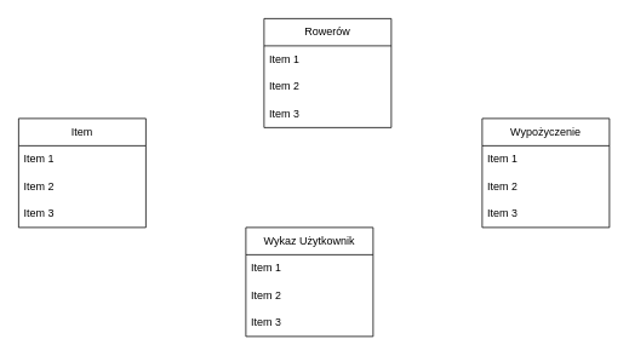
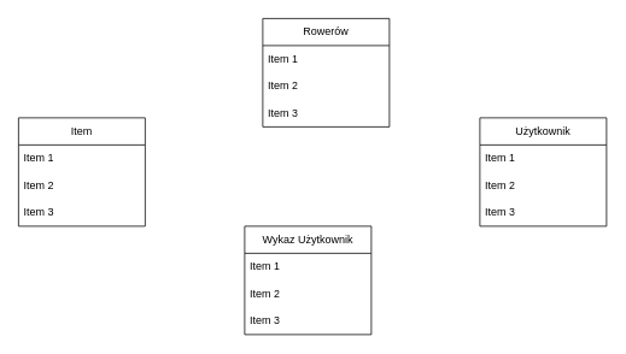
  <mxCell id="0" />
  <mxCell id="1" parent="0" />
  <mxCell id="2" value="Rowerów" style="swimlane;fontStyle=0;childLayout=stackLayout;horizontal=1;startSize=30;horizontalStack=0;resizeParent=1;resizeParentMax=0;resizeLast=0;collapsible=1;marginBottom=0;whiteSpace=wrap;html=1;" vertex="1" parent="1"><mxGeometry x="290" y="20" width="140" height="120" as="geometry" /></mxCell>
  <mxCell id="3" value="Item 1" style="text;strokeColor=none;fillColor=none;align=left;verticalAlign=middle;spacingLeft=4;spacingRight=4;overflow=hidden;points=[[0,0.5],[1,0.5]];portConstraint=eastwest;rotatable=0;whiteSpace=wrap;html=1;" vertex="1" parent="2"><mxGeometry y="30" width="140" height="30" as="geometry" /></mxCell>
  <mxCell id="4" value="Item 2" style="text;strokeColor=none;fillColor=none;align=left;verticalAlign=middle;spacingLeft=4;spacingRight=4;overflow=hidden;points=[[0,0.5],[1,0.5]];portConstraint=eastwest;rotatable=0;whiteSpace=wrap;html=1;" vertex="1" parent="2"><mxGeometry y="60" width="140" height="30" as="geometry" /></mxCell>
  <mxCell id="5" value="Item 3" style="text;strokeColor=none;fillColor=none;align=left;verticalAlign=middle;spacingLeft=4;spacingRight=4;overflow=hidden;points=[[0,0.5],[1,0.5]];portConstraint=eastwest;rotatable=0;whiteSpace=wrap;html=1;" vertex="1" parent="2"><mxGeometry y="90" width="140" height="30" as="geometry" /></mxCell>
  <mxCell id="6" value="Item" style="swimlane;fontStyle=0;childLayout=stackLayout;horizontal=1;startSize=30;horizontalStack=0;resizeParent=1;resizeParentMax=0;resizeLast=0;collapsible=1;marginBottom=0;whiteSpace=wrap;html=1;" vertex="1" parent="1"><mxGeometry x="20" y="130" width="140" height="120" as="geometry" /></mxCell>
  <mxCell id="7" value="Item 1" style="text;strokeColor=none;fillColor=none;align=left;verticalAlign=middle;spacingLeft=4;spacingRight=4;overflow=hidden;points=[[0,0.5],[1,0.5]];portConstraint=eastwest;rotatable=0;whiteSpace=wrap;html=1;" vertex="1" parent="6"><mxGeometry y="30" width="140" height="30" as="geometry" /></mxCell>
  <mxCell id="8" value="Item 2" style="text;strokeColor=none;fillColor=none;align=left;verticalAlign=middle;spacingLeft=4;spacingRight=4;overflow=hidden;points=[[0,0.5],[1,0.5]];portConstraint=eastwest;rotatable=0;whiteSpace=wrap;html=1;" vertex="1" parent="6"><mxGeometry y="60" width="140" height="30" as="geometry" /></mxCell>
  <mxCell id="9" value="Item 3" style="text;strokeColor=none;fillColor=none;align=left;verticalAlign=middle;spacingLeft=4;spacingRight=4;overflow=hidden;points=[[0,0.5],[1,0.5]];portConstraint=eastwest;rotatable=0;whiteSpace=wrap;html=1;" vertex="1" parent="6"><mxGeometry y="90" width="140" height="30" as="geometry" /></mxCell>
- <mxCell id="10" value="Wypożyczenie" style="swimlane;fontStyle=0;childLayout=stackLayout;horizontal=1;startSize=30;horizontalStack=0;resizeParent=1;resizeParentMax=0;resizeLast=0;collapsible=1;marginBottom=0;whiteSpace=wrap;html=1;" vertex="1" parent="1"><mxGeometry x="530" y="130" width="140" height="120" as="geometry" /></mxCell>
+ <mxCell id="10" value="Użytkownik" style="swimlane;fontStyle=0;childLayout=stackLayout;horizontal=1;startSize=30;horizontalStack=0;resizeParent=1;resizeParentMax=0;resizeLast=0;collapsible=1;marginBottom=0;whiteSpace=wrap;html=1;" vertex="1" parent="1"><mxGeometry x="530" y="130" width="140" height="120" as="geometry" /></mxCell>
  <mxCell id="11" value="Item 1" style="text;strokeColor=none;fillColor=none;align=left;verticalAlign=middle;spacingLeft=4;spacingRight=4;overflow=hidden;points=[[0,0.5],[1,0.5]];portConstraint=eastwest;rotatable=0;whiteSpace=wrap;html=1;" vertex="1" parent="10"><mxGeometry y="30" width="140" height="30" as="geometry" /></mxCell>
  <mxCell id="12" value="Item 2" style="text;strokeColor=none;fillColor=none;align=left;verticalAlign=middle;spacingLeft=4;spacingRight=4;overflow=hidden;points=[[0,0.5],[1,0.5]];portConstraint=eastwest;rotatable=0;whiteSpace=wrap;html=1;" vertex="1" parent="10"><mxGeometry y="60" width="140" height="30" as="geometry" /></mxCell>
  <mxCell id="13" value="Item 3" style="text;strokeColor=none;fillColor=none;align=left;verticalAlign=middle;spacingLeft=4;spacingRight=4;overflow=hidden;points=[[0,0.5],[1,0.5]];portConstraint=eastwest;rotatable=0;whiteSpace=wrap;html=1;" vertex="1" parent="10"><mxGeometry y="90" width="140" height="30" as="geometry" /></mxCell>
  <mxCell id="14" value="Wykaz Użytkownik" style="swimlane;fontStyle=0;childLayout=stackLayout;horizontal=1;startSize=30;horizontalStack=0;resizeParent=1;resizeParentMax=0;resizeLast=0;collapsible=1;marginBottom=0;whiteSpace=wrap;html=1;" vertex="1" parent="1"><mxGeometry x="270" y="250" width="140" height="120" as="geometry" /></mxCell>
  <mxCell id="15" value="Item 1" style="text;strokeColor=none;fillColor=none;align=left;verticalAlign=middle;spacingLeft=4;spacingRight=4;overflow=hidden;points=[[0,0.5],[1,0.5]];portConstraint=eastwest;rotatable=0;whiteSpace=wrap;html=1;" vertex="1" parent="14"><mxGeometry y="30" width="140" height="30" as="geometry" /></mxCell>
  <mxCell id="16" value="Item 2" style="text;strokeColor=none;fillColor=none;align=left;verticalAlign=middle;spacingLeft=4;spacingRight=4;overflow=hidden;points=[[0,0.5],[1,0.5]];portConstraint=eastwest;rotatable=0;whiteSpace=wrap;html=1;" vertex="1" parent="14"><mxGeometry y="60" width="140" height="30" as="geometry" /></mxCell>
  <mxCell id="17" value="Item 3" style="text;strokeColor=none;fillColor=none;align=left;verticalAlign=middle;spacingLeft=4;spacingRight=4;overflow=hidden;points=[[0,0.5],[1,0.5]];portConstraint=eastwest;rotatable=0;whiteSpace=wrap;html=1;" vertex="1" parent="14"><mxGeometry y="90" width="140" height="30" as="geometry" /></mxCell>
